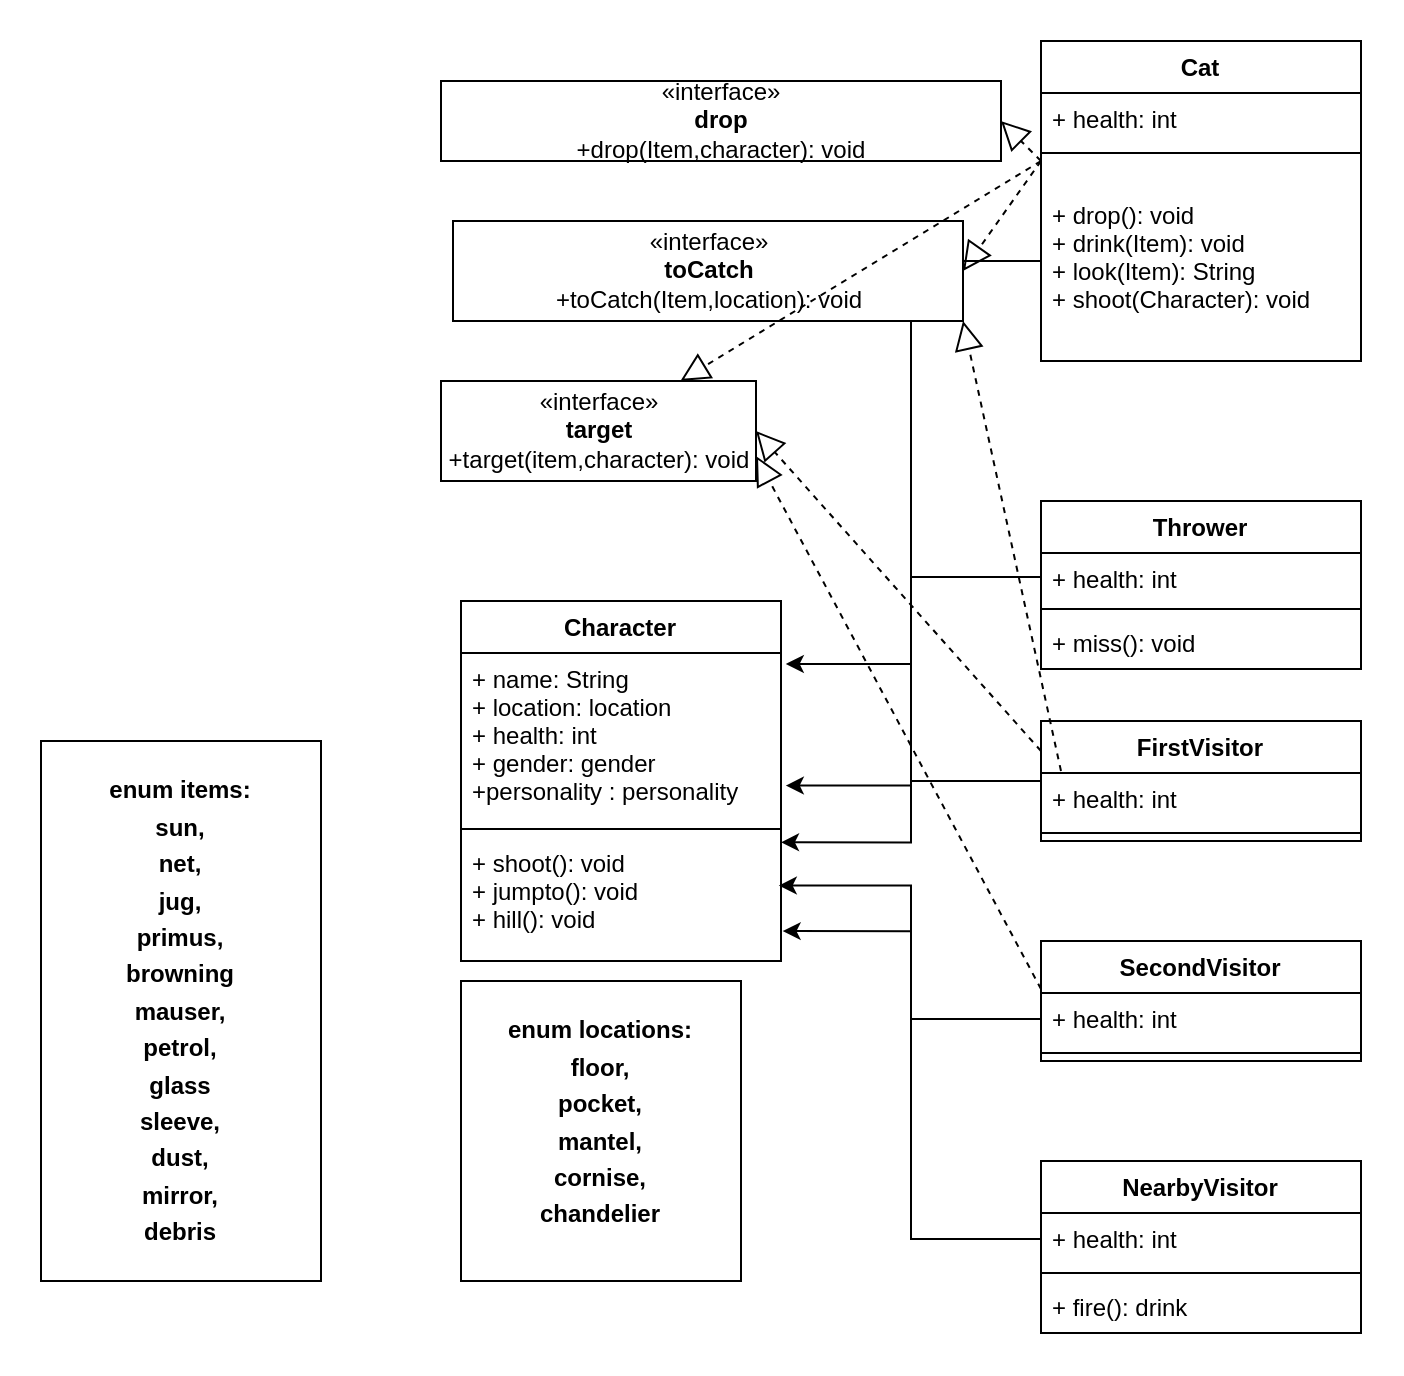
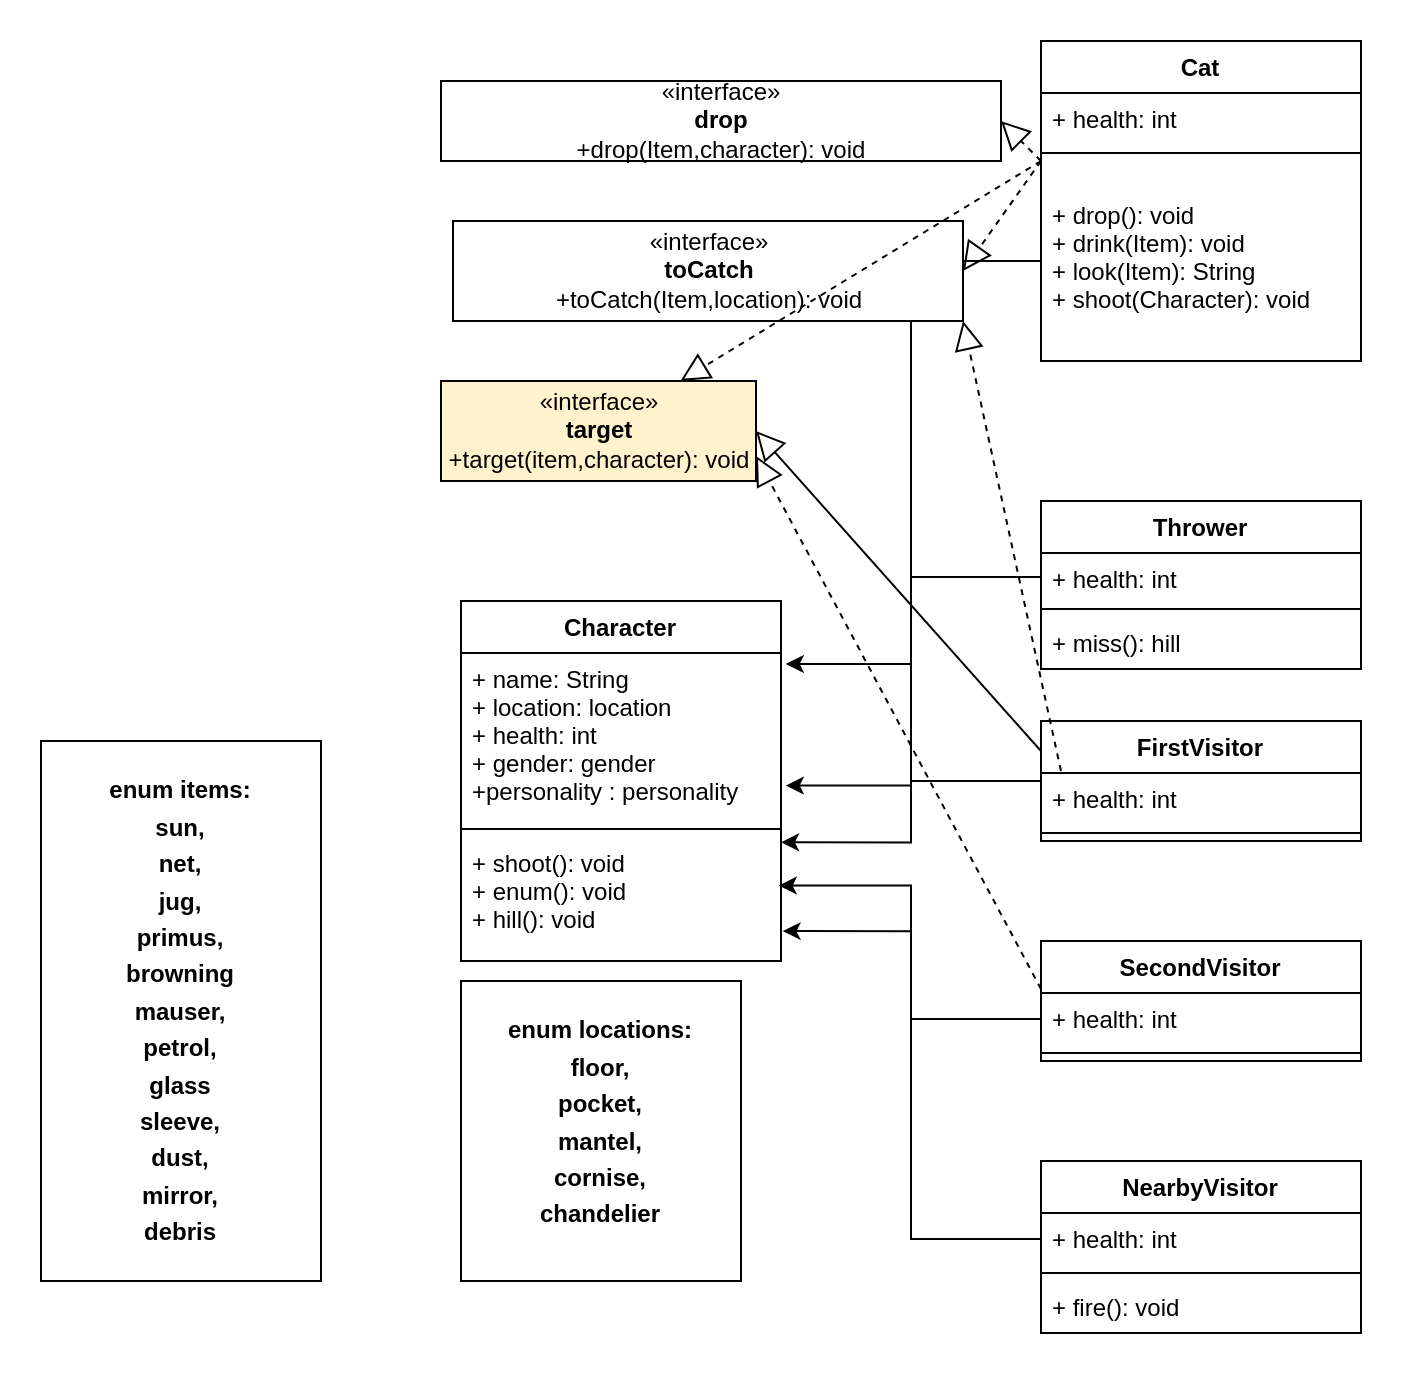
  <mxCell id="0" />
  <mxCell id="1" parent="0" />
  <mxCell id="2" value="Cat" style="swimlane;fontStyle=1;align=center;verticalAlign=top;childLayout=stackLayout;horizontal=1;startSize=26;horizontalStack=0;resizeParent=1;resizeParentMax=0;resizeLast=0;collapsible=1;marginBottom=0;" parent="1" vertex="1"><mxGeometry x="520" y="20" width="160" height="160" as="geometry" /></mxCell>
  <mxCell id="3" value="+ health: int" style="text;strokeColor=none;fillColor=none;align=left;verticalAlign=top;spacingLeft=4;spacingRight=4;overflow=hidden;rotatable=0;points=[[0,0.5],[1,0.5]];portConstraint=eastwest;" parent="2" vertex="1"><mxGeometry y="26" width="160" height="26" as="geometry" /></mxCell>
  <mxCell id="4" value="" style="line;strokeWidth=1;fillColor=none;align=left;verticalAlign=middle;spacingTop=-1;spacingLeft=3;spacingRight=3;rotatable=0;labelPosition=right;points=[];portConstraint=eastwest;strokeColor=inherit;" parent="2" vertex="1"><mxGeometry y="52" width="160" height="8" as="geometry" /></mxCell>
  <mxCell id="5" value="&#10;+ drop(): void&#10;+ drink(Item): void&#10;+ look(Item): String&#10;+ shoot(Character): void" style="text;strokeColor=none;fillColor=none;align=left;verticalAlign=top;spacingLeft=4;spacingRight=4;overflow=hidden;rotatable=0;points=[[0,0.5],[1,0.5]];portConstraint=eastwest;" parent="2" vertex="1"><mxGeometry y="60" width="160" height="100" as="geometry" /></mxCell>
  <mxCell id="6" value="Thrower" style="swimlane;fontStyle=1;align=center;verticalAlign=top;childLayout=stackLayout;horizontal=1;startSize=26;horizontalStack=0;resizeParent=1;resizeParentMax=0;resizeLast=0;collapsible=1;marginBottom=0;" parent="1" vertex="1"><mxGeometry x="520" y="250" width="160" height="84" as="geometry" /></mxCell>
  <mxCell id="7" value="+ health: int" style="text;strokeColor=none;fillColor=none;align=left;verticalAlign=top;spacingLeft=4;spacingRight=4;overflow=hidden;rotatable=0;points=[[0,0.5],[1,0.5]];portConstraint=eastwest;" parent="6" vertex="1"><mxGeometry y="26" width="160" height="24" as="geometry" /></mxCell>
  <mxCell id="8" value="" style="line;strokeWidth=1;fillColor=none;align=left;verticalAlign=middle;spacingTop=-1;spacingLeft=3;spacingRight=3;rotatable=0;labelPosition=right;points=[];portConstraint=eastwest;strokeColor=inherit;" parent="6" vertex="1"><mxGeometry y="50" width="160" height="8" as="geometry" /></mxCell>
- <mxCell id="9" value="+ miss(): void" style="text;strokeColor=none;fillColor=none;align=left;verticalAlign=top;spacingLeft=4;spacingRight=4;overflow=hidden;rotatable=0;points=[[0,0.5],[1,0.5]];portConstraint=eastwest;" parent="6" vertex="1"><mxGeometry y="58" width="160" height="26" as="geometry" /></mxCell>
+ <mxCell id="9" value="+ miss(): hill" style="text;strokeColor=none;fillColor=none;align=left;verticalAlign=top;spacingLeft=4;spacingRight=4;overflow=hidden;rotatable=0;points=[[0,0.5],[1,0.5]];portConstraint=eastwest;" parent="6" vertex="1"><mxGeometry y="58" width="160" height="26" as="geometry" /></mxCell>
  <mxCell id="10" style="edgeStyle=orthogonalEdgeStyle;rounded=0;orthogonalLoop=1;jettySize=auto;html=1;entryX=1;entryY=0.043;entryDx=0;entryDy=0;entryPerimeter=0;" parent="1" source="11" target="24" edge="1"><mxGeometry relative="1" as="geometry" /></mxCell>
  <mxCell id="11" value="FirstVisitor" style="swimlane;fontStyle=1;align=center;verticalAlign=top;childLayout=stackLayout;horizontal=1;startSize=26;horizontalStack=0;resizeParent=1;resizeParentMax=0;resizeLast=0;collapsible=1;marginBottom=0;" parent="1" vertex="1"><mxGeometry x="520" y="360" width="160" height="60" as="geometry" /></mxCell>
  <mxCell id="12" value="+ health: int" style="text;strokeColor=none;fillColor=none;align=left;verticalAlign=top;spacingLeft=4;spacingRight=4;overflow=hidden;rotatable=0;points=[[0,0.5],[1,0.5]];portConstraint=eastwest;" parent="11" vertex="1"><mxGeometry y="26" width="160" height="26" as="geometry" /></mxCell>
  <mxCell id="13" value="" style="line;strokeWidth=1;fillColor=none;align=left;verticalAlign=middle;spacingTop=-1;spacingLeft=3;spacingRight=3;rotatable=0;labelPosition=right;points=[];portConstraint=eastwest;strokeColor=inherit;" parent="11" vertex="1"><mxGeometry y="52" width="160" height="8" as="geometry" /></mxCell>
  <mxCell id="14" value="SecondVisitor" style="swimlane;fontStyle=1;align=center;verticalAlign=top;childLayout=stackLayout;horizontal=1;startSize=26;horizontalStack=0;resizeParent=1;resizeParentMax=0;resizeLast=0;collapsible=1;marginBottom=0;" parent="1" vertex="1"><mxGeometry x="520" y="470" width="160" height="60" as="geometry" /></mxCell>
  <mxCell id="15" value="+ health: int" style="text;strokeColor=none;fillColor=none;align=left;verticalAlign=top;spacingLeft=4;spacingRight=4;overflow=hidden;rotatable=0;points=[[0,0.5],[1,0.5]];portConstraint=eastwest;" parent="14" vertex="1"><mxGeometry y="26" width="160" height="26" as="geometry" /></mxCell>
  <mxCell id="16" value="" style="line;strokeWidth=1;fillColor=none;align=left;verticalAlign=middle;spacingTop=-1;spacingLeft=3;spacingRight=3;rotatable=0;labelPosition=right;points=[];portConstraint=eastwest;strokeColor=inherit;" parent="14" vertex="1"><mxGeometry y="52" width="160" height="8" as="geometry" /></mxCell>
  <mxCell id="17" value="NearbyVisitor" style="swimlane;fontStyle=1;align=center;verticalAlign=top;childLayout=stackLayout;horizontal=1;startSize=26;horizontalStack=0;resizeParent=1;resizeParentMax=0;resizeLast=0;collapsible=1;marginBottom=0;" parent="1" vertex="1"><mxGeometry x="520" y="580" width="160" height="86" as="geometry" /></mxCell>
  <mxCell id="18" value="+ health: int" style="text;strokeColor=none;fillColor=none;align=left;verticalAlign=top;spacingLeft=4;spacingRight=4;overflow=hidden;rotatable=0;points=[[0,0.5],[1,0.5]];portConstraint=eastwest;" parent="17" vertex="1"><mxGeometry y="26" width="160" height="26" as="geometry" /></mxCell>
  <mxCell id="19" value="" style="line;strokeWidth=1;fillColor=none;align=left;verticalAlign=middle;spacingTop=-1;spacingLeft=3;spacingRight=3;rotatable=0;labelPosition=right;points=[];portConstraint=eastwest;strokeColor=inherit;" parent="17" vertex="1"><mxGeometry y="52" width="160" height="8" as="geometry" /></mxCell>
- <mxCell id="20" value="+ fire(): drink" style="text;strokeColor=none;fillColor=none;align=left;verticalAlign=top;spacingLeft=4;spacingRight=4;overflow=hidden;rotatable=0;points=[[0,0.5],[1,0.5]];portConstraint=eastwest;" parent="17" vertex="1"><mxGeometry y="60" width="160" height="26" as="geometry" /></mxCell>
+ <mxCell id="20" value="+ fire(): void" style="text;strokeColor=none;fillColor=none;align=left;verticalAlign=top;spacingLeft=4;spacingRight=4;overflow=hidden;rotatable=0;points=[[0,0.5],[1,0.5]];portConstraint=eastwest;" parent="17" vertex="1"><mxGeometry y="60" width="160" height="26" as="geometry" /></mxCell>
  <mxCell id="21" value="Character" style="swimlane;fontStyle=1;align=center;verticalAlign=top;childLayout=stackLayout;horizontal=1;startSize=26;horizontalStack=0;resizeParent=1;resizeParentMax=0;resizeLast=0;collapsible=1;marginBottom=0;" parent="1" vertex="1"><mxGeometry x="230" y="300" width="160" height="180" as="geometry" /></mxCell>
  <mxCell id="22" value="+ name: String&#10;+ location: location&#10;+ health: int&#10;+ gender: gender&#10;+personality : personality" style="text;strokeColor=none;fillColor=none;align=left;verticalAlign=top;spacingLeft=4;spacingRight=4;overflow=hidden;rotatable=0;points=[[0,0.5],[1,0.5]];portConstraint=eastwest;" parent="21" vertex="1"><mxGeometry y="26" width="160" height="84" as="geometry" /></mxCell>
  <mxCell id="23" value="" style="line;strokeWidth=1;fillColor=none;align=left;verticalAlign=middle;spacingTop=-1;spacingLeft=3;spacingRight=3;rotatable=0;labelPosition=right;points=[];portConstraint=eastwest;strokeColor=inherit;" parent="21" vertex="1"><mxGeometry y="110" width="160" height="8" as="geometry" /></mxCell>
- <mxCell id="24" value="+ shoot(): void&#10;+ jumpto(): void&#10;+ hill(): void" style="text;strokeColor=none;fillColor=none;align=left;verticalAlign=top;spacingLeft=4;spacingRight=4;overflow=hidden;rotatable=0;points=[[0,0.5],[1,0.5]];portConstraint=eastwest;" parent="21" vertex="1"><mxGeometry y="118" width="160" height="62" as="geometry" /></mxCell>
+ <mxCell id="24" value="+ shoot(): void&#10;+ enum(): void&#10;+ hill(): void" style="text;strokeColor=none;fillColor=none;align=left;verticalAlign=top;spacingLeft=4;spacingRight=4;overflow=hidden;rotatable=0;points=[[0,0.5],[1,0.5]];portConstraint=eastwest;" parent="21" vertex="1"><mxGeometry y="118" width="160" height="62" as="geometry" /></mxCell>
  <mxCell id="25" style="edgeStyle=orthogonalEdgeStyle;rounded=0;orthogonalLoop=1;jettySize=auto;html=1;entryX=1.015;entryY=0.065;entryDx=0;entryDy=0;entryPerimeter=0;" parent="1" source="5" target="22" edge="1"><mxGeometry relative="1" as="geometry" /></mxCell>
  <mxCell id="26" style="edgeStyle=orthogonalEdgeStyle;rounded=0;orthogonalLoop=1;jettySize=auto;html=1;entryX=1.015;entryY=0.789;entryDx=0;entryDy=0;entryPerimeter=0;" parent="1" source="7" target="22" edge="1"><mxGeometry relative="1" as="geometry" /></mxCell>
  <mxCell id="27" style="edgeStyle=orthogonalEdgeStyle;rounded=0;orthogonalLoop=1;jettySize=auto;html=1;entryX=0.993;entryY=0.392;entryDx=0;entryDy=0;entryPerimeter=0;" parent="1" source="15" target="24" edge="1"><mxGeometry relative="1" as="geometry" /></mxCell>
  <mxCell id="28" style="edgeStyle=orthogonalEdgeStyle;rounded=0;orthogonalLoop=1;jettySize=auto;html=1;entryX=1.005;entryY=0.759;entryDx=0;entryDy=0;entryPerimeter=0;" parent="1" source="18" target="24" edge="1"><mxGeometry relative="1" as="geometry" /></mxCell>
- <mxCell id="29" value="«interface»&lt;br&gt;&lt;b&gt;target&lt;br&gt;&lt;/b&gt;+target(item,character): void" style="html=1;" parent="1" vertex="1"><mxGeometry x="220" y="190" width="157.5" height="50" as="geometry" /></mxCell>
+ <mxCell id="29" value="«interface»&lt;br&gt;&lt;b&gt;target&lt;br&gt;&lt;/b&gt;+target(item,character): void" style="html=1;fillColor=#fff2cc;" parent="1" vertex="1"><mxGeometry x="220" y="190" width="157.5" height="50" as="geometry" /></mxCell>
  <mxCell id="30" value="«interface»&lt;br&gt;&lt;b&gt;toCatch&lt;br&gt;&lt;/b&gt;+toCatch(Item,location): void" style="html=1;" parent="1" vertex="1"><mxGeometry x="226" y="110" width="255" height="50" as="geometry" /></mxCell>
  <mxCell id="31" value="" style="endArrow=block;dashed=1;endFill=0;endSize=12;html=1;rounded=0;entryX=1;entryY=0.5;entryDx=0;entryDy=0;" parent="1" target="37" edge="1"><mxGeometry width="160" relative="1" as="geometry"><mxPoint x="520" y="80" as="sourcePoint" /><mxPoint x="360" y="80" as="targetPoint" /><Array as="points" /></mxGeometry></mxCell>
- <mxCell id="32" value="" style="endArrow=block;dashed=1;endFill=0;endSize=12;html=1;rounded=0;entryX=1;entryY=0.5;entryDx=0;entryDy=0;exitX=0;exitY=0.25;exitDx=0;exitDy=0;" parent="1" source="11" target="29" edge="1"><mxGeometry width="160" relative="1" as="geometry"><mxPoint x="520" y="270" as="sourcePoint" /><mxPoint x="403.5" y="325" as="targetPoint" /><Array as="points" /></mxGeometry></mxCell>
+ <mxCell id="32" value="" style="endArrow=block;dashed=0;endFill=0;endSize=12;html=1;rounded=0;entryX=1;entryY=0.5;entryDx=0;entryDy=0;exitX=0;exitY=0.25;exitDx=0;exitDy=0;" parent="1" source="11" target="29" edge="1"><mxGeometry width="160" relative="1" as="geometry"><mxPoint x="520" y="270" as="sourcePoint" /><mxPoint x="403.5" y="325" as="targetPoint" /><Array as="points" /></mxGeometry></mxCell>
  <mxCell id="33" value="" style="endArrow=block;dashed=1;endFill=0;endSize=12;html=1;rounded=0;entryX=1;entryY=0.75;entryDx=0;entryDy=0;exitX=0;exitY=0.25;exitDx=0;exitDy=0;" parent="1" target="29" edge="1"><mxGeometry width="160" relative="1" as="geometry"><mxPoint x="520" y="494" as="sourcePoint" /><mxPoint x="377.5" y="334" as="targetPoint" /><Array as="points" /></mxGeometry></mxCell>
  <mxCell id="34" value="" style="endArrow=block;dashed=1;endFill=0;endSize=12;html=1;rounded=0;entryX=1;entryY=0.5;entryDx=0;entryDy=0;" parent="1" edge="1" target="30"><mxGeometry width="160" relative="1" as="geometry"><mxPoint x="520" y="80" as="sourcePoint" /><mxPoint x="380" y="210" as="targetPoint" /><Array as="points" /></mxGeometry></mxCell>
  <mxCell id="35" value="&lt;p style=&quot;margin:0px;margin-top:4px;text-align:center;&quot;&gt;&lt;br&gt;&lt;b&gt;enum locations:&lt;/b&gt;&lt;/p&gt;&lt;p style=&quot;margin:0px;margin-top:4px;text-align:center;&quot;&gt;&lt;b&gt;floor,&lt;/b&gt;&lt;/p&gt;&lt;p style=&quot;margin:0px;margin-top:4px;text-align:center;&quot;&gt;&lt;b&gt;pocket,&lt;/b&gt;&lt;/p&gt;&lt;p style=&quot;margin:0px;margin-top:4px;text-align:center;&quot;&gt;&lt;b&gt;mantel,&lt;/b&gt;&lt;/p&gt;&lt;p style=&quot;margin:0px;margin-top:4px;text-align:center;&quot;&gt;&lt;b&gt;cornise,&lt;/b&gt;&lt;/p&gt;&lt;p style=&quot;margin:0px;margin-top:4px;text-align:center;&quot;&gt;&lt;b&gt;chandelier&lt;/b&gt;&lt;/p&gt;" style="verticalAlign=top;align=left;overflow=fill;fontSize=12;fontFamily=Helvetica;html=1;" parent="1" vertex="1"><mxGeometry x="230" y="490" width="140" height="150" as="geometry" /></mxCell>
  <mxCell id="36" value="&lt;p style=&quot;margin:0px;margin-top:4px;text-align:center;&quot;&gt;&lt;br&gt;&lt;b&gt;enum items:&lt;/b&gt;&lt;/p&gt;&lt;p style=&quot;margin:0px;margin-top:4px;text-align:center;&quot;&gt;&lt;b&gt;sun,&lt;/b&gt;&lt;/p&gt;&lt;p style=&quot;margin:0px;margin-top:4px;text-align:center;&quot;&gt;&lt;b&gt;net,&lt;/b&gt;&lt;/p&gt;&lt;p style=&quot;margin:0px;margin-top:4px;text-align:center;&quot;&gt;&lt;b&gt;jug,&lt;/b&gt;&lt;/p&gt;&lt;p style=&quot;margin:0px;margin-top:4px;text-align:center;&quot;&gt;&lt;b&gt;primus,&lt;/b&gt;&lt;/p&gt;&lt;p style=&quot;margin:0px;margin-top:4px;text-align:center;&quot;&gt;&lt;b&gt;browning&lt;/b&gt;&lt;/p&gt;&lt;p style=&quot;margin:0px;margin-top:4px;text-align:center;&quot;&gt;&lt;b&gt;mauser,&lt;/b&gt;&lt;/p&gt;&lt;p style=&quot;margin:0px;margin-top:4px;text-align:center;&quot;&gt;&lt;b&gt;petrol,&lt;/b&gt;&lt;/p&gt;&lt;p style=&quot;margin:0px;margin-top:4px;text-align:center;&quot;&gt;&lt;b&gt;glass&lt;/b&gt;&lt;/p&gt;&lt;p style=&quot;margin:0px;margin-top:4px;text-align:center;&quot;&gt;&lt;b&gt;sleeve,&lt;/b&gt;&lt;/p&gt;&lt;p style=&quot;margin:0px;margin-top:4px;text-align:center;&quot;&gt;&lt;b&gt;dust,&lt;/b&gt;&lt;/p&gt;&lt;p style=&quot;margin:0px;margin-top:4px;text-align:center;&quot;&gt;&lt;b&gt;mirror,&lt;/b&gt;&lt;/p&gt;&lt;p style=&quot;margin:0px;margin-top:4px;text-align:center;&quot;&gt;&lt;b&gt;debris&lt;/b&gt;&lt;/p&gt;" style="verticalAlign=top;align=left;overflow=fill;fontSize=12;fontFamily=Helvetica;html=1;" parent="1" vertex="1"><mxGeometry x="20" y="370" width="140" height="270" as="geometry" /></mxCell>
  <mxCell id="37" value="«interface»&lt;br&gt;&lt;b&gt;drop&lt;br&gt;&lt;/b&gt;+drop(Item,character): void" style="html=1;" vertex="1" parent="1"><mxGeometry x="220" y="40" width="280" height="40" as="geometry" /></mxCell>
  <mxCell id="38" value="" style="endArrow=block;dashed=1;endFill=0;endSize=12;html=1;rounded=0;" edge="1" parent="1" target="29"><mxGeometry width="160" relative="1" as="geometry"><mxPoint x="520" y="80" as="sourcePoint" /><mxPoint x="403.5" y="135" as="targetPoint" /><Array as="points" /></mxGeometry></mxCell>
  <mxCell id="39" value="" style="endArrow=block;dashed=1;endFill=0;endSize=12;html=1;rounded=0;entryX=1;entryY=1;entryDx=0;entryDy=0;exitX=0;exitY=0.25;exitDx=0;exitDy=0;" edge="1" parent="1" target="30"><mxGeometry width="160" relative="1" as="geometry"><mxPoint x="530" y="385" as="sourcePoint" /><mxPoint x="387.5" y="225" as="targetPoint" /><Array as="points" /></mxGeometry></mxCell>
